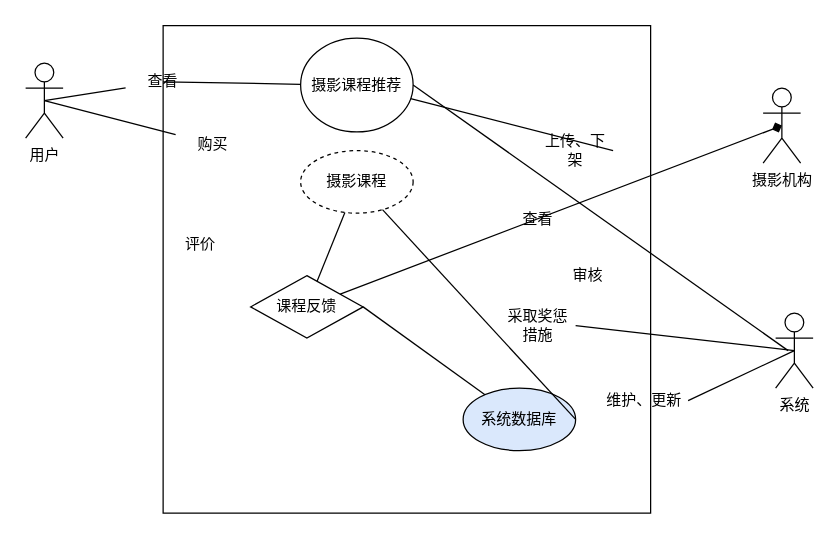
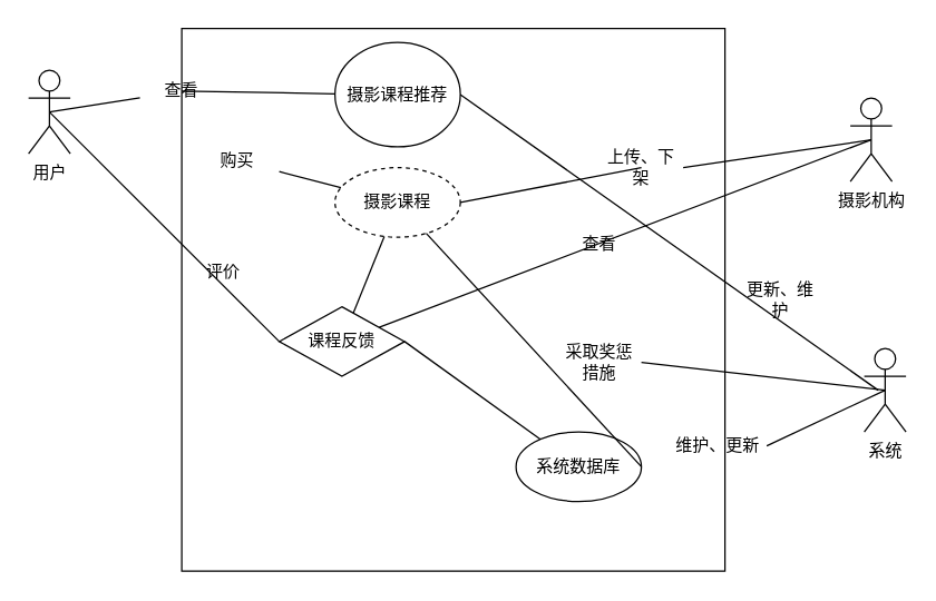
  <mxCell id="0" />
  <mxCell id="1" parent="0" />
  <mxCell id="2" value="" style="whiteSpace=wrap;html=1;aspect=fixed;" vertex="1" parent="1"><mxGeometry x="130" y="20" width="390" height="390" as="geometry" /></mxCell>
  <mxCell id="3" value="摄影课程推荐" style="ellipse;whiteSpace=wrap;html=1;" vertex="1" parent="1"><mxGeometry x="240" y="30" width="90" height="75" as="geometry" /></mxCell>
  <mxCell id="4" value="摄影课程" style="ellipse;whiteSpace=wrap;html=1;dashed=1;" vertex="1" parent="1"><mxGeometry x="240" y="120" width="90" height="50" as="geometry" /></mxCell>
  <mxCell id="5" value="课程反馈" style="rhombus;whiteSpace=wrap;html=1;" vertex="1" parent="1"><mxGeometry x="200" y="220" width="90" height="50" as="geometry" /></mxCell>
- <mxCell id="6" value="系统数据库" style="ellipse;whiteSpace=wrap;html=1;fillColor=#dae8fc;" vertex="1" parent="1"><mxGeometry x="370" y="310" width="90" height="50" as="geometry" /></mxCell>
+ <mxCell id="6" value="系统数据库" style="ellipse;whiteSpace=wrap;html=1;" vertex="1" parent="1"><mxGeometry x="370" y="310" width="90" height="50" as="geometry" /></mxCell>
  <mxCell id="7" value="用户" style="shape=umlActor;verticalLabelPosition=bottom;verticalAlign=top;html=1;" vertex="1" parent="1"><mxGeometry x="20" y="50" width="30" height="60" as="geometry" /></mxCell>
  <mxCell id="8" value="系统" style="shape=umlActor;verticalLabelPosition=bottom;verticalAlign=top;html=1;" vertex="1" parent="1"><mxGeometry x="620" y="250" width="30" height="60" as="geometry" /></mxCell>
  <mxCell id="9" value="摄影机构" style="shape=umlActor;verticalLabelPosition=bottom;verticalAlign=top;html=1;" vertex="1" parent="1"><mxGeometry x="610" y="70" width="30" height="60" as="geometry" /></mxCell>
  <mxCell id="10" value="" style="endArrow=none;html=1;rounded=0;entryX=0.5;entryY=0.5;entryDx=0;entryDy=0;entryPerimeter=0;startArrow=none;" edge="1" parent="1" source="18" target="7"><mxGeometry width="50" height="50" relative="1" as="geometry"><mxPoint x="60" y="180" as="sourcePoint" /><mxPoint x="110" y="130" as="targetPoint" /></mxGeometry></mxCell>
- <mxCell id="12" value="" style="endArrow=none;html=1;rounded=0;entryX=0.5;entryY=0.5;entryDx=0;entryDy=0;entryPerimeter=0;startArrow=none;" edge="1" parent="1" source="20" target="7"><mxGeometry width="50" height="50" relative="1" as="geometry"><mxPoint x="60" y="220" as="sourcePoint" /><mxPoint x="110" y="170" as="targetPoint" /></mxGeometry></mxCell>
+ <mxCell id="11" value="" style="endArrow=none;html=1;rounded=0;entryX=0.5;entryY=0.5;entryDx=0;entryDy=0;entryPerimeter=0;exitX=0;exitY=0.5;exitDx=0;exitDy=0;" edge="1" parent="1" source="5" target="7"><mxGeometry width="50" height="50" relative="1" as="geometry"><mxPoint x="-40" y="260" as="sourcePoint" /><mxPoint x="10" y="210" as="targetPoint" /></mxGeometry></mxCell>
+ <mxCell id="12" value="" style="endArrow=none;html=1;rounded=0;startArrow=none;" edge="1" parent="1" source="20" target="4"><mxGeometry width="50" height="50" relative="1" as="geometry"><mxPoint x="60" y="220" as="sourcePoint" /><mxPoint x="110" y="170" as="targetPoint" /></mxGeometry></mxCell>
  <mxCell id="13" value="" style="endArrow=none;html=1;rounded=0;entryX=0.5;entryY=0.5;entryDx=0;entryDy=0;entryPerimeter=0;exitX=1;exitY=0.5;exitDx=0;exitDy=0;startArrow=none;" edge="1" parent="1" source="23" target="8"><mxGeometry width="50" height="50" relative="1" as="geometry"><mxPoint x="550" y="350" as="sourcePoint" /><mxPoint x="600" y="300" as="targetPoint" /></mxGeometry></mxCell>
  <mxCell id="14" value="" style="endArrow=none;html=1;rounded=0;entryX=0.5;entryY=0.5;entryDx=0;entryDy=0;entryPerimeter=0;exitX=1;exitY=0.5;exitDx=0;exitDy=0;startArrow=none;" edge="1" parent="1" source="30" target="8"><mxGeometry width="50" height="50" relative="1" as="geometry"><mxPoint x="440" y="280" as="sourcePoint" /><mxPoint x="490" y="230" as="targetPoint" /></mxGeometry></mxCell>
- <mxCell id="15" value="" style="endArrow=none;html=1;rounded=0;exitX=1;exitY=0.5;exitDx=0;exitDy=0;startArrow=none;" edge="1" parent="1" source="25" target="3"><mxGeometry width="50" height="50" relative="1" as="geometry"><mxPoint x="540" y="230" as="sourcePoint" /><mxPoint x="590" y="180" as="targetPoint" /></mxGeometry></mxCell>
- <mxCell id="16" value="" style="endArrow=diamond;html=1;rounded=0;entryX=0.5;entryY=0.5;entryDx=0;entryDy=0;entryPerimeter=0;" edge="1" parent="1" source="5" target="9"><mxGeometry width="50" height="50" relative="1" as="geometry"><mxPoint x="580" y="250" as="sourcePoint" /><mxPoint x="630" y="200" as="targetPoint" /></mxGeometry></mxCell>
+ <mxCell id="15" value="" style="endArrow=none;html=1;rounded=0;entryX=0.5;entryY=0.5;entryDx=0;entryDy=0;entryPerimeter=0;exitX=1;exitY=0.5;exitDx=0;exitDy=0;startArrow=none;" edge="1" parent="1" source="25" target="9"><mxGeometry width="50" height="50" relative="1" as="geometry"><mxPoint x="540" y="230" as="sourcePoint" /><mxPoint x="590" y="180" as="targetPoint" /></mxGeometry></mxCell>
+ <mxCell id="16" value="" style="endArrow=none;html=1;rounded=0;entryX=0.5;entryY=0.5;entryDx=0;entryDy=0;entryPerimeter=0;" edge="1" parent="1" source="5" target="9"><mxGeometry width="50" height="50" relative="1" as="geometry"><mxPoint x="580" y="250" as="sourcePoint" /><mxPoint x="630" y="200" as="targetPoint" /></mxGeometry></mxCell>
  <mxCell id="17" value="" style="endArrow=none;html=1;rounded=0;entryX=1;entryY=0.5;entryDx=0;entryDy=0;" edge="1" parent="1" target="3"><mxGeometry width="50" height="50" relative="1" as="geometry"><mxPoint x="630" y="280" as="sourcePoint" /><mxPoint x="620" y="190" as="targetPoint" /></mxGeometry></mxCell>
  <mxCell id="18" value="查看" style="text;html=1;strokeColor=none;fillColor=none;align=center;verticalAlign=middle;whiteSpace=wrap;rounded=0;" vertex="1" parent="1"><mxGeometry x="100" y="50" width="60" height="30" as="geometry" /></mxCell>
  <mxCell id="19" value="" style="endArrow=none;html=1;rounded=0;entryX=0.5;entryY=0.5;entryDx=0;entryDy=0;entryPerimeter=0;" edge="1" parent="1" source="3" target="18"><mxGeometry width="50" height="50" relative="1" as="geometry"><mxPoint x="240.712" y="59.429" as="sourcePoint" /><mxPoint x="35" y="80" as="targetPoint" /></mxGeometry></mxCell>
  <mxCell id="20" value="购买" style="text;html=1;strokeColor=none;fillColor=none;align=center;verticalAlign=middle;whiteSpace=wrap;rounded=0;" vertex="1" parent="1"><mxGeometry x="140" y="100" width="60" height="30" as="geometry" /></mxCell>
  <mxCell id="21" value="" style="endArrow=none;html=1;rounded=0;" edge="1" parent="1" source="4" target="5"><mxGeometry width="50" height="50" relative="1" as="geometry"><mxPoint x="244.243" y="134.403" as="sourcePoint" /><mxPoint x="35" y="80" as="targetPoint" /></mxGeometry></mxCell>
  <mxCell id="22" value="评价" style="text;html=1;strokeColor=none;fillColor=none;align=center;verticalAlign=middle;whiteSpace=wrap;rounded=0;" vertex="1" parent="1"><mxGeometry x="130" y="180" width="60" height="30" as="geometry" /></mxCell>
  <mxCell id="23" value="维护、更新" style="text;html=1;strokeColor=none;fillColor=none;align=center;verticalAlign=middle;whiteSpace=wrap;rounded=0;" vertex="1" parent="1"><mxGeometry x="480" y="305" width="70" height="30" as="geometry" /></mxCell>
  <mxCell id="24" value="" style="endArrow=none;html=1;rounded=0;exitX=1;exitY=0.5;exitDx=0;exitDy=0;" edge="1" parent="1" source="6" target="4"><mxGeometry width="50" height="50" relative="1" as="geometry"><mxPoint x="460" y="335" as="sourcePoint" /><mxPoint x="635" y="280" as="targetPoint" /></mxGeometry></mxCell>
  <mxCell id="25" value="上传、下架" style="text;html=1;strokeColor=none;fillColor=none;align=center;verticalAlign=middle;whiteSpace=wrap;rounded=0;" vertex="1" parent="1"><mxGeometry x="430" y="105" width="60" height="30" as="geometry" /></mxCell>
+ <mxCell id="26" value="" style="endArrow=none;html=1;rounded=0;entryX=0.5;entryY=0.5;entryDx=0;entryDy=0;entryPerimeter=0;exitX=1;exitY=0.5;exitDx=0;exitDy=0;" edge="1" parent="1" source="4" target="25"><mxGeometry width="50" height="50" relative="1" as="geometry"><mxPoint x="330" y="145" as="sourcePoint" /><mxPoint x="625" y="100" as="targetPoint" /></mxGeometry></mxCell>
+ <mxCell id="27" value="更新、维护" style="text;html=1;strokeColor=none;fillColor=none;align=center;verticalAlign=middle;whiteSpace=wrap;rounded=0;" vertex="1" parent="1"><mxGeometry x="530" y="200" width="60" height="30" as="geometry" /></mxCell>
  <mxCell id="28" value="查看" style="text;html=1;strokeColor=none;fillColor=none;align=center;verticalAlign=middle;whiteSpace=wrap;rounded=0;" vertex="1" parent="1"><mxGeometry x="400" y="160" width="60" height="30" as="geometry" /></mxCell>
- <mxCell id="29" value="审核" style="text;html=1;strokeColor=none;fillColor=none;align=center;verticalAlign=middle;whiteSpace=wrap;rounded=0;" vertex="1" parent="1"><mxGeometry x="440" y="205" width="60" height="30" as="geometry" /></mxCell>
  <mxCell id="30" value="采取奖惩措施" style="text;html=1;strokeColor=none;fillColor=none;align=center;verticalAlign=middle;whiteSpace=wrap;rounded=0;" vertex="1" parent="1"><mxGeometry x="400" y="245" width="60" height="30" as="geometry" /></mxCell>
  <mxCell id="31" value="" style="endArrow=none;html=1;rounded=0;exitX=1;exitY=0.5;exitDx=0;exitDy=0;" edge="1" parent="1" source="5" target="6"><mxGeometry width="50" height="50" relative="1" as="geometry"><mxPoint x="290" y="245" as="sourcePoint" /><mxPoint x="635" y="280" as="targetPoint" /></mxGeometry></mxCell>
